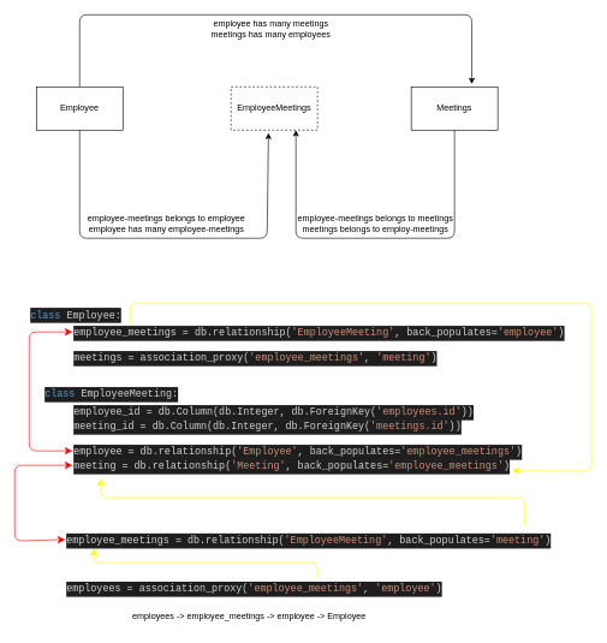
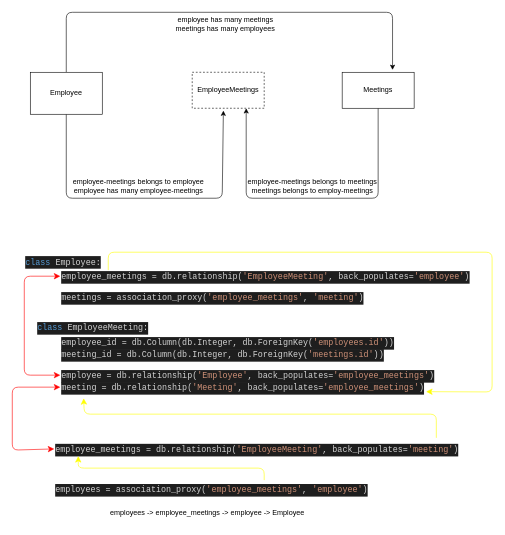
  <mxCell id="0" />
  <mxCell id="1" parent="0" />
  <mxCell id="2" style="edgeStyle=none;html=1;entryX=0.433;entryY=1.067;entryDx=0;entryDy=0;entryPerimeter=0;" parent="1" source="4" target="5" edge="1"><mxGeometry relative="1" as="geometry"><Array as="points"><mxPoint x="110" y="330" /><mxPoint x="370" y="330" /></Array></mxGeometry></mxCell>
  <mxCell id="3" style="edgeStyle=none;html=1;entryX=0.7;entryY=-0.067;entryDx=0;entryDy=0;entryPerimeter=0;" parent="1" source="4" target="7" edge="1"><mxGeometry relative="1" as="geometry"><Array as="points"><mxPoint x="110" y="20" /><mxPoint x="654" y="20" /></Array></mxGeometry></mxCell>
- <mxCell id="4" value="Employee" style="whiteSpace=wrap;html=1;" parent="1" vertex="1"><mxGeometry x="50" y="120" width="120" height="60" as="geometry" /></mxCell>
+ <mxCell id="4" value="Employee" style="whiteSpace=wrap;html=1;" parent="1" vertex="1"><mxGeometry x="50" y="120" width="120" height="70" as="geometry" /></mxCell>
  <mxCell id="5" value="EmployeeMeetings" style="whiteSpace=wrap;html=1;dashed=1;" parent="1" vertex="1"><mxGeometry x="320" y="120" width="120" height="60" as="geometry" /></mxCell>
  <mxCell id="6" style="edgeStyle=none;html=1;entryX=0.75;entryY=1;entryDx=0;entryDy=0;" parent="1" source="7" target="5" edge="1"><mxGeometry relative="1" as="geometry"><Array as="points"><mxPoint x="630" y="330" /><mxPoint x="410" y="330" /></Array></mxGeometry></mxCell>
  <mxCell id="7" value="Meetings" style="whiteSpace=wrap;html=1;" parent="1" vertex="1"><mxGeometry x="570" y="120" width="120" height="60" as="geometry" /></mxCell>
  <mxCell id="8" value="employee-meetings belongs to employee&lt;br&gt;employee has many employee-meetings" style="text;html=1;align=center;verticalAlign=middle;resizable=0;points=[];autosize=1;strokeColor=none;fillColor=none;" parent="1" vertex="1"><mxGeometry x="110" y="290" width="240" height="40" as="geometry" /></mxCell>
  <mxCell id="9" value="employee-meetings belongs to meetings&lt;br&gt;meetings belongs to employ-meetings" style="text;html=1;align=center;verticalAlign=middle;resizable=0;points=[];autosize=1;strokeColor=none;fillColor=none;" parent="1" vertex="1"><mxGeometry x="400" y="290" width="240" height="40" as="geometry" /></mxCell>
  <mxCell id="10" value="employee has many meetings&lt;br&gt;meetings has many employees" style="text;html=1;align=center;verticalAlign=middle;resizable=0;points=[];autosize=1;strokeColor=none;fillColor=none;" parent="1" vertex="1"><mxGeometry x="280" y="20" width="190" height="40" as="geometry" /></mxCell>
  <mxCell id="11" value="&lt;meta charset=&quot;utf-8&quot;&gt;&lt;div style=&quot;color: rgb(212, 212, 212); background-color: rgb(30, 30, 30); font-family: Menlo, Monaco, &amp;quot;Courier New&amp;quot;, monospace; font-weight: normal; font-size: 14px; line-height: 21px;&quot;&gt;&lt;div&gt;&lt;span style=&quot;color: #569cd6;&quot;&gt;class&lt;/span&gt;&lt;span style=&quot;color: #d4d4d4;&quot;&gt; Employee:&lt;/span&gt;&lt;/div&gt;&lt;/div&gt;" style="text;whiteSpace=wrap;html=1;" vertex="1" parent="1"><mxGeometry x="40" y="420" width="160" height="40" as="geometry" /></mxCell>
  <mxCell id="12" value="&lt;meta charset=&quot;utf-8&quot;&gt;&lt;div style=&quot;color: rgb(212, 212, 212); background-color: rgb(30, 30, 30); font-family: Menlo, Monaco, &amp;quot;Courier New&amp;quot;, monospace; font-weight: normal; font-size: 14px; line-height: 21px;&quot;&gt;&lt;div&gt;&lt;span style=&quot;color: #d4d4d4;&quot;&gt;employee_meetings = db.relationship(&lt;/span&gt;&lt;span style=&quot;color: #ce9178;&quot;&gt;'EmployeeMeeting'&lt;/span&gt;&lt;span style=&quot;color: #d4d4d4;&quot;&gt;, back_populates=&lt;/span&gt;&lt;span style=&quot;color: #ce9178;&quot;&gt;'employee'&lt;/span&gt;&lt;span style=&quot;color: #d4d4d4;&quot;&gt;)&lt;/span&gt;&lt;/div&gt;&lt;/div&gt;" style="text;whiteSpace=wrap;html=1;" vertex="1" parent="1"><mxGeometry x="100" y="445" width="690" height="30" as="geometry" /></mxCell>
  <mxCell id="13" value="&lt;meta charset=&quot;utf-8&quot;&gt;&lt;div style=&quot;color: rgb(212, 212, 212); background-color: rgb(30, 30, 30); font-family: Menlo, Monaco, &amp;quot;Courier New&amp;quot;, monospace; font-weight: normal; font-size: 14px; line-height: 21px;&quot;&gt;&lt;div&gt;&lt;span style=&quot;color: #d4d4d4;&quot;&gt;meetings = association_proxy(&lt;/span&gt;&lt;span style=&quot;color: #ce9178;&quot;&gt;'employee_meetings'&lt;/span&gt;&lt;span style=&quot;color: #d4d4d4;&quot;&gt;, &lt;/span&gt;&lt;span style=&quot;color: #ce9178;&quot;&gt;'meeting'&lt;/span&gt;&lt;span style=&quot;color: #d4d4d4;&quot;&gt;)&lt;/span&gt;&lt;/div&gt;&lt;/div&gt;" style="text;whiteSpace=wrap;html=1;" vertex="1" parent="1"><mxGeometry x="100" y="480" width="560" height="20" as="geometry" /></mxCell>
  <mxCell id="14" value="&lt;meta charset=&quot;utf-8&quot;&gt;&lt;div style=&quot;color: rgb(212, 212, 212); background-color: rgb(30, 30, 30); font-family: Menlo, Monaco, &amp;quot;Courier New&amp;quot;, monospace; font-weight: normal; font-size: 14px; line-height: 21px;&quot;&gt;&lt;div&gt;&lt;span style=&quot;color: #569cd6;&quot;&gt;class&lt;/span&gt;&lt;span style=&quot;color: #d4d4d4;&quot;&gt; EmployeeMeeting:&lt;/span&gt;&lt;/div&gt;&lt;div&gt;&lt;span style=&quot;color: #d4d4d4;&quot;&gt;&lt;/span&gt;&lt;/div&gt;&lt;/div&gt;" style="text;whiteSpace=wrap;html=1;" vertex="1" parent="1"><mxGeometry x="60" y="530" width="220" height="40" as="geometry" /></mxCell>
  <mxCell id="15" value="&lt;meta charset=&quot;utf-8&quot;&gt;&lt;div style=&quot;color: rgb(212, 212, 212); background-color: rgb(30, 30, 30); font-family: Menlo, Monaco, &amp;quot;Courier New&amp;quot;, monospace; font-weight: normal; font-size: 14px; line-height: 21px;&quot;&gt;&lt;div&gt;&lt;span style=&quot;color: #d4d4d4;&quot;&gt;employee_id = db.Column(db.Integer, db.ForeignKey(&lt;/span&gt;&lt;span style=&quot;color: #ce9178;&quot;&gt;'employees.id'&lt;/span&gt;&lt;span style=&quot;color: #d4d4d4;&quot;&gt;))&lt;/span&gt;&lt;/div&gt;&lt;/div&gt;" style="text;whiteSpace=wrap;html=1;" vertex="1" parent="1"><mxGeometry x="100" y="555" width="560" height="30" as="geometry" /></mxCell>
  <mxCell id="16" value="&lt;meta charset=&quot;utf-8&quot;&gt;&lt;div style=&quot;color: rgb(212, 212, 212); background-color: rgb(30, 30, 30); font-family: Menlo, Monaco, &amp;quot;Courier New&amp;quot;, monospace; font-weight: normal; font-size: 14px; line-height: 21px;&quot;&gt;&lt;div&gt;&lt;span style=&quot;color: #d4d4d4;&quot;&gt;meeting_id = db.Column(db.Integer, db.ForeignKey(&lt;/span&gt;&lt;span style=&quot;color: #ce9178;&quot;&gt;'meetings.id'&lt;/span&gt;&lt;span style=&quot;color: #d4d4d4;&quot;&gt;))&lt;/span&gt;&lt;/div&gt;&lt;/div&gt;" style="text;whiteSpace=wrap;html=1;" vertex="1" parent="1"><mxGeometry x="100" y="575" width="560" height="30" as="geometry" /></mxCell>
  <mxCell id="17" value="&lt;meta charset=&quot;utf-8&quot;&gt;&lt;div style=&quot;color: rgb(212, 212, 212); background-color: rgb(30, 30, 30); font-family: Menlo, Monaco, &amp;quot;Courier New&amp;quot;, monospace; font-weight: normal; font-size: 14px; line-height: 21px;&quot;&gt;&lt;div&gt;&lt;span style=&quot;color: #d4d4d4;&quot;&gt;employee = db.relationship(&lt;/span&gt;&lt;span style=&quot;color: #ce9178;&quot;&gt;'Employee'&lt;/span&gt;&lt;span style=&quot;color: #d4d4d4;&quot;&gt;, back_populates=&lt;/span&gt;&lt;span style=&quot;color: #ce9178;&quot;&gt;'employee_meetings'&lt;/span&gt;&lt;span style=&quot;color: #d4d4d4;&quot;&gt;)&lt;/span&gt;&lt;/div&gt;&lt;/div&gt;" style="text;whiteSpace=wrap;html=1;" vertex="1" parent="1"><mxGeometry x="100" y="610" width="650" height="30" as="geometry" /></mxCell>
  <mxCell id="18" value="&lt;meta charset=&quot;utf-8&quot;&gt;&lt;div style=&quot;color: rgb(212, 212, 212); background-color: rgb(30, 30, 30); font-family: Menlo, Monaco, &amp;quot;Courier New&amp;quot;, monospace; font-weight: normal; font-size: 14px; line-height: 21px;&quot;&gt;&lt;div&gt;&lt;span style=&quot;color: #d4d4d4;&quot;&gt;meeting = db.relationship(&lt;/span&gt;&lt;span style=&quot;color: #ce9178;&quot;&gt;'Meeting'&lt;/span&gt;&lt;span style=&quot;color: #d4d4d4;&quot;&gt;, back_populates=&lt;/span&gt;&lt;span style=&quot;color: #ce9178;&quot;&gt;'employee_meetings'&lt;/span&gt;&lt;span style=&quot;color: #d4d4d4;&quot;&gt;)&lt;/span&gt;&lt;/div&gt;&lt;/div&gt;" style="text;whiteSpace=wrap;html=1;" vertex="1" parent="1"><mxGeometry x="100" y="630" width="610" height="30" as="geometry" /></mxCell>
  <mxCell id="19" value="&lt;meta charset=&quot;utf-8&quot;&gt;&lt;div style=&quot;color: rgb(212, 212, 212); background-color: rgb(30, 30, 30); font-family: Menlo, Monaco, &amp;quot;Courier New&amp;quot;, monospace; font-weight: normal; font-size: 14px; line-height: 21px;&quot;&gt;&lt;div&gt;&lt;span style=&quot;color: #d4d4d4;&quot;&gt;employee_meetings = db.relationship(&lt;/span&gt;&lt;span style=&quot;color: #ce9178;&quot;&gt;'EmployeeMeeting'&lt;/span&gt;&lt;span style=&quot;color: #d4d4d4;&quot;&gt;, back_populates=&lt;/span&gt;&lt;span style=&quot;color: #ce9178;&quot;&gt;'meeting'&lt;/span&gt;&lt;span style=&quot;color: #d4d4d4;&quot;&gt;)&lt;/span&gt;&lt;/div&gt;&lt;/div&gt;" style="text;whiteSpace=wrap;html=1;" vertex="1" parent="1"><mxGeometry x="90" y="733" width="700" height="20" as="geometry" /></mxCell>
  <mxCell id="20" value="&lt;meta charset=&quot;utf-8&quot;&gt;&lt;div style=&quot;color: rgb(212, 212, 212); background-color: rgb(30, 30, 30); font-family: Menlo, Monaco, &amp;quot;Courier New&amp;quot;, monospace; font-weight: normal; font-size: 14px; line-height: 21px;&quot;&gt;&lt;div&gt;&lt;span style=&quot;color: #d4d4d4;&quot;&gt;employees = association_proxy(&lt;/span&gt;&lt;span style=&quot;color: #ce9178;&quot;&gt;'employee_meetings'&lt;/span&gt;&lt;span style=&quot;color: #d4d4d4;&quot;&gt;, &lt;/span&gt;&lt;span style=&quot;color: #ce9178;&quot;&gt;'employee'&lt;/span&gt;&lt;span style=&quot;color: #d4d4d4;&quot;&gt;)&lt;/span&gt;&lt;/div&gt;&lt;/div&gt;" style="text;whiteSpace=wrap;html=1;" vertex="1" parent="1"><mxGeometry x="90" y="800" width="560" height="30" as="geometry" /></mxCell>
  <mxCell id="21" value="" style="edgeStyle=none;orthogonalLoop=1;jettySize=auto;html=1;endArrow=classic;startArrow=classic;endSize=8;startSize=8;exitX=0;exitY=0.5;exitDx=0;exitDy=0;strokeColor=red;" edge="1" parent="1" source="17"><mxGeometry width="100" relative="1" as="geometry"><mxPoint x="40" y="710" as="sourcePoint" /><mxPoint x="100" y="460" as="targetPoint" /><Array as="points"><mxPoint x="40" y="625" /><mxPoint x="40" y="460" /></Array></mxGeometry></mxCell>
  <mxCell id="22" value="" style="edgeStyle=none;orthogonalLoop=1;jettySize=auto;html=1;endArrow=classic;startArrow=classic;endSize=8;startSize=8;exitX=0;exitY=0.5;exitDx=0;exitDy=0;entryX=0;entryY=0.75;entryDx=0;entryDy=0;strokeColor=red;" edge="1" parent="1" source="18" target="19"><mxGeometry width="100" relative="1" as="geometry"><mxPoint x="-10" y="680" as="sourcePoint" /><mxPoint x="90" y="680" as="targetPoint" /><Array as="points"><mxPoint x="20" y="645" /><mxPoint x="20" y="750" /></Array></mxGeometry></mxCell>
  <mxCell id="23" value="" style="edgeStyle=none;orthogonalLoop=1;jettySize=auto;html=1;endArrow=none;startArrow=classic;endSize=8;startSize=8;entryX=0.625;entryY=0;entryDx=0;entryDy=0;entryPerimeter=0;strokeColor=yellow;" edge="1" parent="1" target="20"><mxGeometry width="100" relative="1" as="geometry"><mxPoint x="130" y="760" as="sourcePoint" /><mxPoint x="450" y="790" as="targetPoint" /><Array as="points"><mxPoint x="130" y="780" /><mxPoint x="440" y="780" /></Array></mxGeometry></mxCell>
  <mxCell id="24" value="" style="edgeStyle=none;orthogonalLoop=1;jettySize=auto;html=1;endArrow=none;startArrow=classic;endSize=8;startSize=8;entryX=0.91;entryY=-0.175;entryDx=0;entryDy=0;entryPerimeter=0;exitX=0.064;exitY=1.117;exitDx=0;exitDy=0;exitPerimeter=0;strokeColor=yellow;" edge="1" parent="1" source="18" target="19"><mxGeometry width="100" relative="1" as="geometry"><mxPoint x="680" y="660" as="sourcePoint" /><mxPoint x="780" y="660" as="targetPoint" /><Array as="points"><mxPoint x="140" y="690" /><mxPoint x="727" y="690" /></Array></mxGeometry></mxCell>
  <mxCell id="25" value="" style="edgeStyle=none;orthogonalLoop=1;jettySize=auto;html=1;endArrow=classic;startArrow=classic;endSize=8;startSize=8;exitX=1;exitY=0.75;exitDx=0;exitDy=0;endArrow=none;strokeColor=yellow;" edge="1" parent="1" source="18"><mxGeometry width="100" relative="1" as="geometry"><mxPoint x="720" y="670" as="sourcePoint" /><mxPoint x="180" y="450" as="targetPoint" /><Array as="points"><mxPoint x="820" y="653" /><mxPoint x="820" y="420" /><mxPoint x="180" y="420" /></Array></mxGeometry></mxCell>
  <mxCell id="26" value="employees -&amp;gt; employee_meetings -&amp;gt; employee -&amp;gt; Employee" style="text;html=1;align=center;verticalAlign=middle;resizable=0;points=[];autosize=1;strokeColor=none;fillColor=none;" vertex="1" parent="1"><mxGeometry x="170" y="840" width="350" height="30" as="geometry" /></mxCell>
